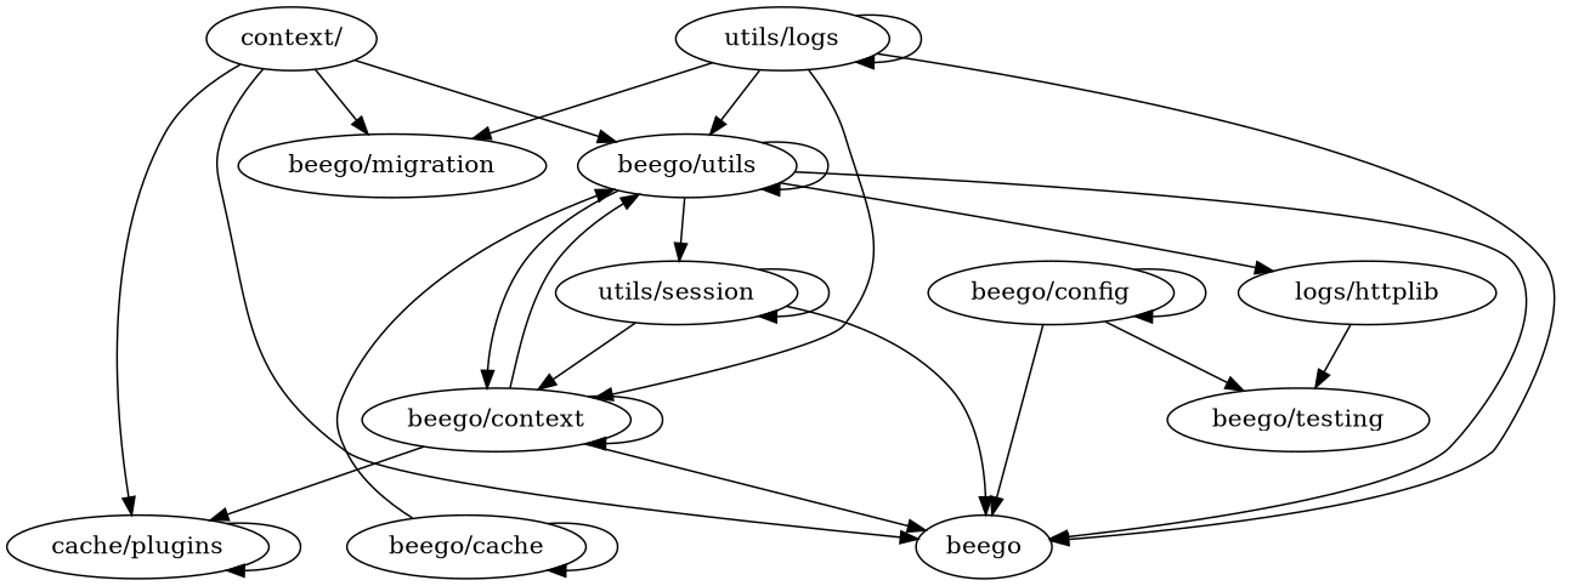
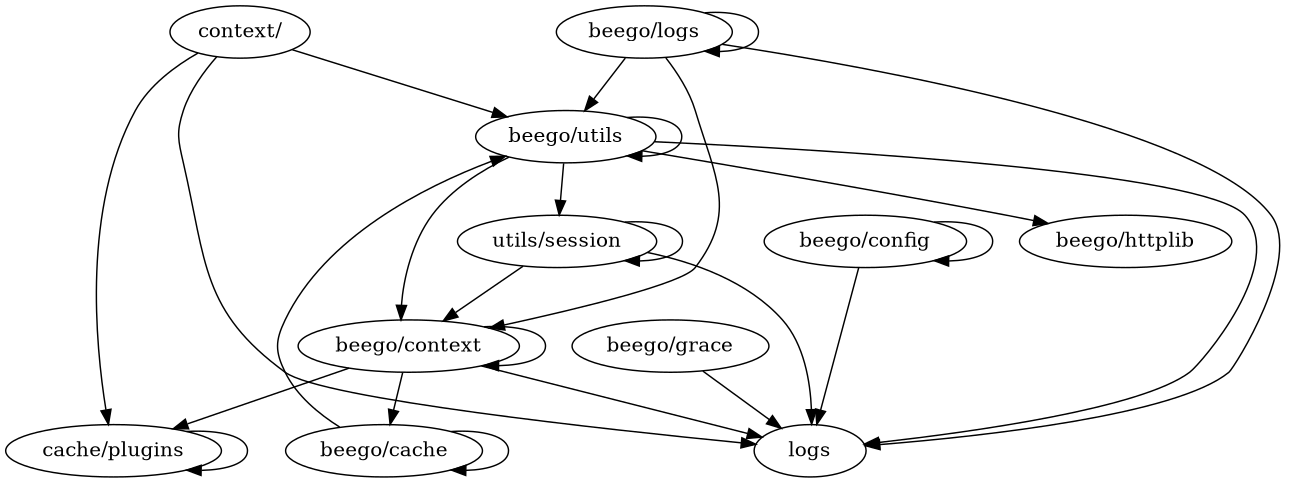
  digraph {
    "beego/utils"
    n2 [label="utils/session"]
-   beego
+   beego [label=logs]
    "beego/context"
-   "beego/httplib" [label="logs/httplib"]
+   "beego/httplib"
    "beego/config"
-   "beego/testing"
    n8 [label="cache/plugins"]
-   "beego/logs" [label="utils/logs"]
-   "beego/migration"
+   "beego/logs"
    "beego/cache"
    n12 [label="context/"]
+   "beego/grace"
    "beego/utils" -> "beego/utils"
    "beego/utils" -> n2
    "beego/utils" -> beego
    "beego/utils" -> "beego/context"
    "beego/utils" -> "beego/httplib"
    n2 -> n2
    n2 -> beego
    n2 -> "beego/context"
-   "beego/context" -> "beego/utils"
+   "beego/context" -> "beego/cache"
    "beego/context" -> beego
    "beego/context" -> "beego/context"
    "beego/context" -> n8
-   "beego/httplib" -> "beego/testing"
    "beego/config" -> beego
    "beego/config" -> "beego/config"
-   "beego/config" -> "beego/testing"
    n8 -> n8
    "beego/logs" -> "beego/utils"
    "beego/logs" -> beego
    "beego/logs" -> "beego/context"
    "beego/logs" -> "beego/logs"
-   "beego/logs" -> "beego/migration"
    "beego/cache" -> "beego/utils"
    "beego/cache" -> "beego/cache"
    n12 -> "beego/utils"
    n12 -> beego
    n12 -> n8
-   n12 -> "beego/migration"
+   "beego/grace" -> beego
  }
